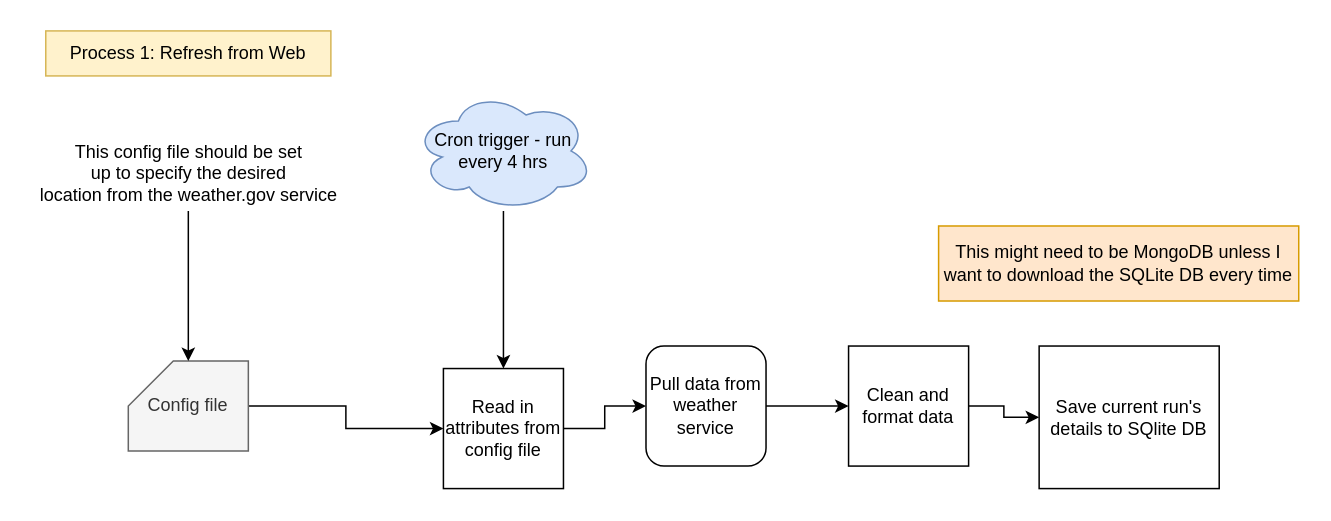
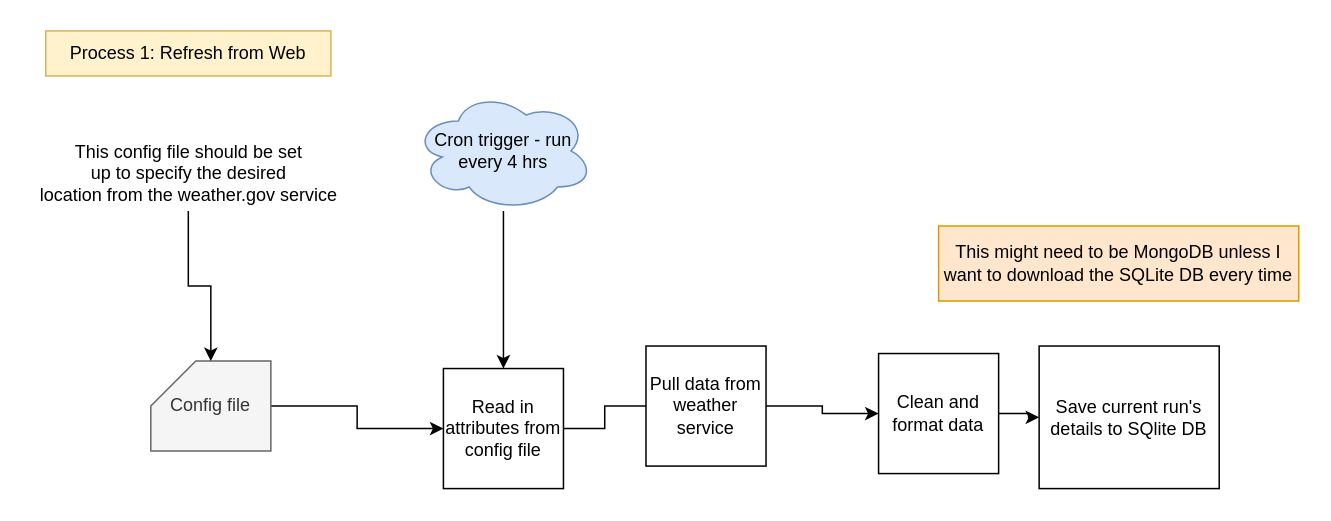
  <mxCell id="0" />
  <mxCell id="1" parent="0" />
- <mxCell id="2" style="edgeStyle=orthogonalEdgeStyle;rounded=0;orthogonalLoop=1;jettySize=auto;html=1;entryX=0;entryY=0.5;entryDx=0;entryDy=0;" edge="1" parent="1" source="3" target="12"><mxGeometry relative="1" as="geometry" /></mxCell>
+ <mxCell id="2" style="edgeStyle=orthogonalEdgeStyle;rounded=0;orthogonalLoop=1;jettySize=auto;html=1;entryX=0;entryY=0.5;entryDx=0;entryDy=0;endArrow=none;" edge="1" parent="1" source="3" target="12"><mxGeometry relative="1" as="geometry" /></mxCell>
  <mxCell id="3" value="Read in attributes from config file" style="whiteSpace=wrap;html=1;aspect=fixed;" vertex="1" parent="1"><mxGeometry x="295" y="245" width="80" height="80" as="geometry" /></mxCell>
  <mxCell id="4" value="Save current run's details to SQlite DB" style="whiteSpace=wrap;html=1;aspect=fixed;" vertex="1" parent="1"><mxGeometry x="692" y="230" width="120" height="95" as="geometry" /></mxCell>
  <mxCell id="5" style="edgeStyle=orthogonalEdgeStyle;rounded=0;orthogonalLoop=1;jettySize=auto;html=1;entryX=0.5;entryY=0;entryDx=0;entryDy=0;" edge="1" parent="1" source="6" target="3"><mxGeometry relative="1" as="geometry" /></mxCell>
  <mxCell id="6" value="Cron trigger - run every 4 hrs" style="ellipse;shape=cloud;whiteSpace=wrap;html=1;fillColor=#dae8fc;strokeColor=#6c8ebf;" vertex="1" parent="1"><mxGeometry x="275" y="60" width="120" height="80" as="geometry" /></mxCell>
  <mxCell id="7" style="edgeStyle=orthogonalEdgeStyle;rounded=0;orthogonalLoop=1;jettySize=auto;html=1;" edge="1" parent="1" source="8" target="3"><mxGeometry relative="1" as="geometry" /></mxCell>
- <mxCell id="8" value="Config file" style="shape=card;whiteSpace=wrap;html=1;fillColor=#f5f5f5;fontColor=#333333;strokeColor=#666666;" vertex="1" parent="1"><mxGeometry x="85" y="240" width="80" height="60" as="geometry" /></mxCell>
+ <mxCell id="8" value="Config file" style="shape=card;whiteSpace=wrap;html=1;fillColor=#f5f5f5;fontColor=#333333;strokeColor=#666666;" vertex="1" parent="1"><mxGeometry x="100" y="240" width="80" height="60" as="geometry" /></mxCell>
  <mxCell id="9" style="edgeStyle=orthogonalEdgeStyle;rounded=0;orthogonalLoop=1;jettySize=auto;html=1;entryX=0.5;entryY=0;entryDx=0;entryDy=0;entryPerimeter=0;" edge="1" parent="1" source="10" target="8"><mxGeometry relative="1" as="geometry" /></mxCell>
  <mxCell id="10" value="This config file should be set &lt;br&gt;up to specify the desired &lt;br&gt;location from the weather.gov service" style="text;html=1;resizable=0;autosize=1;align=center;verticalAlign=middle;points=[];fillColor=none;strokeColor=none;rounded=0;" vertex="1" parent="1"><mxGeometry x="20" y="90" width="210" height="50" as="geometry" /></mxCell>
  <mxCell id="11" style="edgeStyle=orthogonalEdgeStyle;rounded=0;orthogonalLoop=1;jettySize=auto;html=1;entryX=0;entryY=0.5;entryDx=0;entryDy=0;" edge="1" parent="1" source="12" target="14"><mxGeometry relative="1" as="geometry" /></mxCell>
- <mxCell id="12" value="Pull data from weather service" style="whiteSpace=wrap;html=1;aspect=fixed;rounded=1;" vertex="1" parent="1"><mxGeometry x="430" y="230" width="80" height="80" as="geometry" /></mxCell>
+ <mxCell id="12" value="Pull data from weather service" style="whiteSpace=wrap;html=1;aspect=fixed;" vertex="1" parent="1"><mxGeometry x="430" y="230" width="80" height="80" as="geometry" /></mxCell>
  <mxCell id="13" style="edgeStyle=orthogonalEdgeStyle;rounded=0;orthogonalLoop=1;jettySize=auto;html=1;entryX=0;entryY=0.5;entryDx=0;entryDy=0;" edge="1" parent="1" source="14" target="4"><mxGeometry relative="1" as="geometry" /></mxCell>
- <mxCell id="14" value="Clean and format data" style="whiteSpace=wrap;html=1;aspect=fixed;" vertex="1" parent="1"><mxGeometry x="565" y="230" width="80" height="80" as="geometry" /></mxCell>
+ <mxCell id="14" value="Clean and format data" style="whiteSpace=wrap;html=1;aspect=fixed;" vertex="1" parent="1"><mxGeometry x="585" y="235" width="80" height="80" as="geometry" /></mxCell>
  <mxCell id="15" value="Process 1: Refresh from Web" style="rounded=0;whiteSpace=wrap;html=1;fillColor=#fff2cc;strokeColor=#d6b656;" vertex="1" parent="1"><mxGeometry x="30" y="20" width="190" height="30" as="geometry" /></mxCell>
  <mxCell id="16" value="This might need to be MongoDB unless I want to download the SQLite DB every time" style="ellipse;shape=rectangle;whiteSpace=wrap;html=1;fillColor=#ffe6cc;strokeColor=#d79b00;" vertex="1" parent="1"><mxGeometry x="625" y="150" width="240" height="50" as="geometry" /></mxCell>
